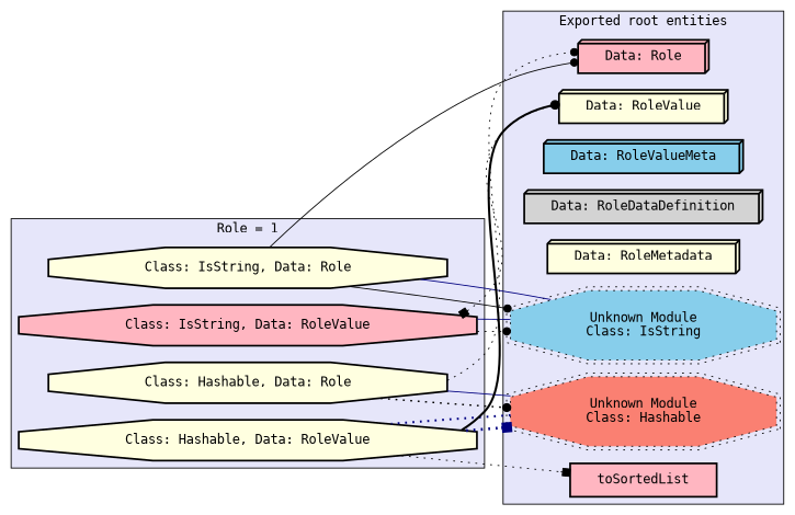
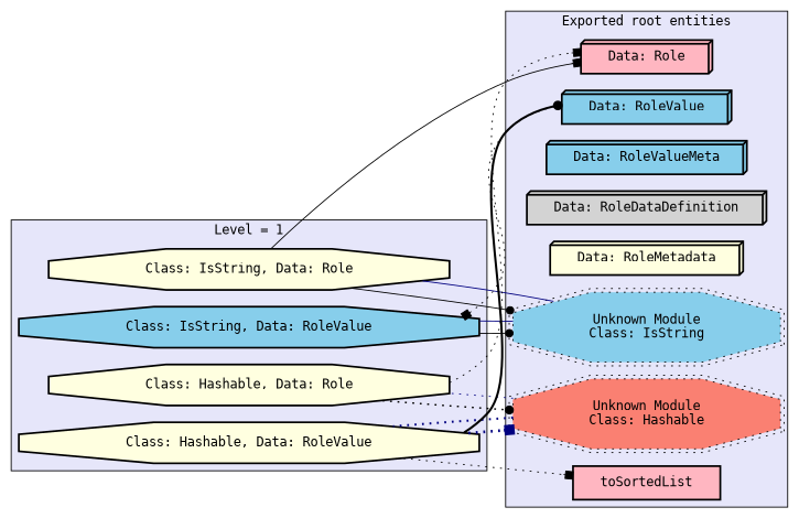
  digraph {
    fontname="DejaVu Sans Mono"
    rankdir=LR
    node [fillcolor=lightyellow fontname="DejaVu Sans Mono" margin="0.4,0.1" shape=box3d style="filled,bold"]
    edge [arrowhead=dot color=black fontname="DejaVu Sans Mono" penwidth=1 style=dotted]
    n1 [fillcolor=lightpink label="Data: Role"]
-   n2 [label="Data: RoleValue"]
+   n2 [fillcolor=skyblue label="Data: RoleValue"]
    n3 [fillcolor=skyblue label="Data: RoleValueMeta"]
    n4 [fillcolor=lightgrey label="Data: RoleDataDefinition"]
    n5 [label="Data: RoleMetadata"]
    n6 [fillcolor=lightpink label=toSortedList shape=box]
    n7 [fillcolor=skyblue label="Unknown Module\nClass: IsString" shape=doubleoctagon style="filled,dotted"]
    n8 [fillcolor=salmon label="Unknown Module\nClass: Hashable" shape=doubleoctagon style="filled,dotted"]
    n9 [label="Class: IsString, Data: Role" shape=octagon]
-   n10 [fillcolor=lightpink label="Class: IsString, Data: RoleValue" shape=octagon]
+   n10 [fillcolor=skyblue label="Class: IsString, Data: RoleValue" shape=octagon]
    n11 [label="Class: Hashable, Data: Role" shape=octagon]
    n12 [label="Class: Hashable, Data: RoleValue" shape=octagon]
    subgraph cluster_1 {
      fillcolor=lavender
      label="Exported root entities"
      style=filled
      n1
      n2
      n3
      n4
      n5
      n6
      n7
      n8
    }
    subgraph cluster_2 {
      fillcolor=lavender
-     label="Role = 1"
+     label="Level = 1"
      style=filled
      n9
      n10
      n11
      n12
    }
    n2 -> n10 [arrowhead=box]
    n7 -> n9 [color=navy dir=none style=bold arrowhead=""]
    n7 -> n10 [color=navy dir=none style=bold arrowhead=""]
-   n8 -> n11 [color=navy dir=none style=bold arrowhead=""]
+   n8 -> n11 [color=navy dir=none arrowhead=""]
    n8 -> n12 [color=navy dir=none penwidth=2.386294361119891 arrowhead=""]
-   n9 -> n1 [style=bold]
+   n9 -> n1 [arrowhead=box style=bold]
    n9 -> n7 [style=bold]
-   n10 -> n7
-   n11 -> n1
+   n10 -> n7 [style=bold]
+   n11 -> n1 [arrowhead=box]
    n11 -> n8 [penwidth=1.6931471805599454]
    n12 -> n2 [penwidth=2.386294361119891 style=bold]
    n12 -> n6 [arrowhead=box]
    n12 -> n8 [arrowhead=box color=navy penwidth=3.0794415416798357]
  }
